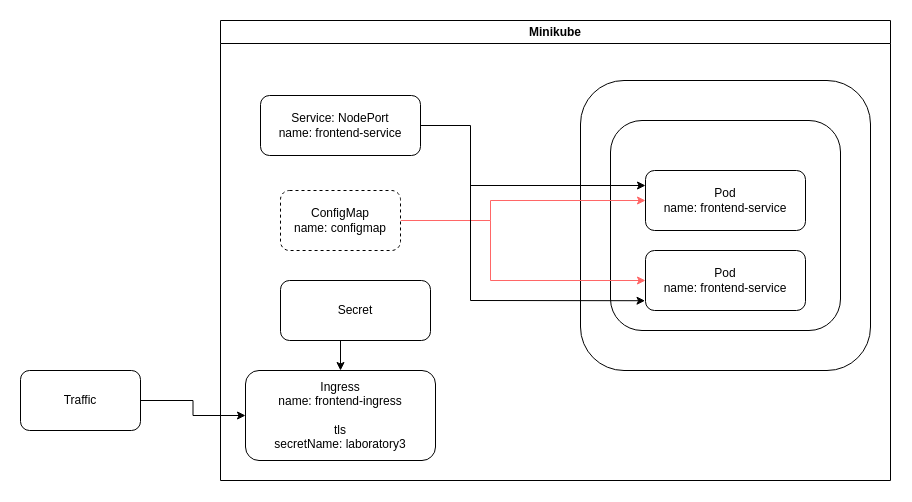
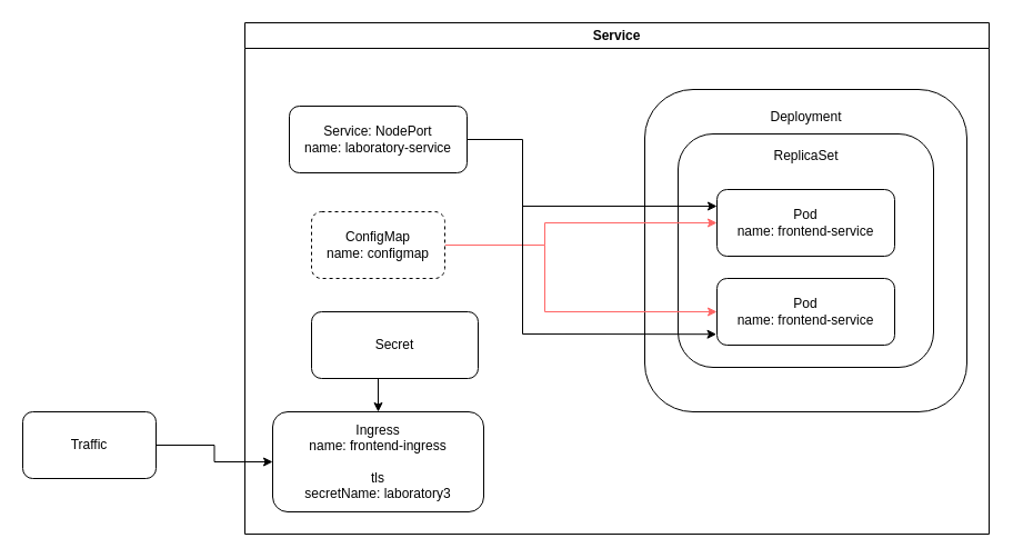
  <mxCell id="0" />
  <mxCell id="1" parent="0" />
  <mxCell id="2" value="" style="rounded=1;whiteSpace=wrap;html=1;" vertex="1" parent="1"><mxGeometry x="580" y="80" width="290" height="290" as="geometry" /></mxCell>
  <mxCell id="3" value="" style="rounded=1;whiteSpace=wrap;html=1;" vertex="1" parent="1"><mxGeometry x="610" y="120" width="230" height="210" as="geometry" /></mxCell>
  <mxCell id="4" value="Pod&lt;div&gt;name: frontend-service&lt;/div&gt;" style="rounded=1;whiteSpace=wrap;html=1;" vertex="1" parent="1"><mxGeometry x="645" y="170" width="160" height="60" as="geometry" /></mxCell>
  <mxCell id="5" value="Pod&lt;div&gt;name: frontend-service&lt;/div&gt;" style="rounded=1;whiteSpace=wrap;html=1;" vertex="1" parent="1"><mxGeometry x="645" y="250" width="160" height="60" as="geometry" /></mxCell>
+ <mxCell id="6" value="ReplicaSet" style="text;html=1;align=center;verticalAlign=middle;whiteSpace=wrap;rounded=0;" vertex="1" parent="1"><mxGeometry x="677.5" y="125" width="95" height="30" as="geometry" /></mxCell>
+ <mxCell id="7" value="Deployment" style="text;html=1;align=center;verticalAlign=middle;whiteSpace=wrap;rounded=0;" vertex="1" parent="1"><mxGeometry x="677.5" y="90" width="95" height="30" as="geometry" /></mxCell>
  <mxCell id="8" style="edgeStyle=orthogonalEdgeStyle;rounded=0;orthogonalLoop=1;jettySize=auto;html=1;exitX=1;exitY=0.5;exitDx=0;exitDy=0;entryX=0;entryY=0.25;entryDx=0;entryDy=0;" edge="1" parent="1" source="9" target="4"><mxGeometry relative="1" as="geometry"><Array as="points"><mxPoint x="470" y="125" /><mxPoint x="470" y="185" /></Array></mxGeometry></mxCell>
- <mxCell id="9" value="Service: NodePort&lt;div&gt;name: frontend-service&lt;/div&gt;" style="rounded=1;whiteSpace=wrap;html=1;" vertex="1" parent="1"><mxGeometry x="260" y="95" width="160" height="60" as="geometry" /></mxCell>
+ <mxCell id="9" value="Service: NodePort&lt;div&gt;name: laboratory-service&lt;/div&gt;" style="rounded=1;whiteSpace=wrap;html=1;" vertex="1" parent="1"><mxGeometry x="260" y="95" width="160" height="60" as="geometry" /></mxCell>
  <mxCell id="10" style="edgeStyle=orthogonalEdgeStyle;rounded=0;orthogonalLoop=1;jettySize=auto;html=1;exitX=1;exitY=0.5;exitDx=0;exitDy=0;entryX=0;entryY=0.5;entryDx=0;entryDy=0;strokeColor=#FF6666;" edge="1" parent="1" source="11" target="4"><mxGeometry relative="1" as="geometry"><Array as="points"><mxPoint x="490" y="220" /><mxPoint x="490" y="200" /></Array></mxGeometry></mxCell>
  <mxCell id="11" value="ConfigMap&lt;div&gt;name: configmap&lt;/div&gt;" style="rounded=1;whiteSpace=wrap;html=1;dashed=1;" vertex="1" parent="1"><mxGeometry x="280" y="190" width="120" height="60" as="geometry" /></mxCell>
  <mxCell id="12" style="edgeStyle=orthogonalEdgeStyle;rounded=0;orthogonalLoop=1;jettySize=auto;html=1;exitX=0.5;exitY=1;exitDx=0;exitDy=0;entryX=0.5;entryY=0;entryDx=0;entryDy=0;" edge="1" parent="1" source="13" target="14"><mxGeometry relative="1" as="geometry" /></mxCell>
  <mxCell id="13" value="Secret" style="rounded=1;whiteSpace=wrap;html=1;" vertex="1" parent="1"><mxGeometry x="280" y="280" width="150" height="60" as="geometry" /></mxCell>
  <mxCell id="14" value="Ingress&lt;div&gt;name: frontend-ingress&lt;/div&gt;&lt;div&gt;&lt;br&gt;&lt;/div&gt;&lt;div&gt;tls&lt;/div&gt;&lt;div&gt;secretName: laboratory3&lt;/div&gt;" style="rounded=1;whiteSpace=wrap;html=1;" vertex="1" parent="1"><mxGeometry x="245" y="370" width="190" height="90" as="geometry" /></mxCell>
  <mxCell id="15" style="edgeStyle=orthogonalEdgeStyle;rounded=0;orthogonalLoop=1;jettySize=auto;html=1;exitX=1;exitY=0.5;exitDx=0;exitDy=0;entryX=0;entryY=0.5;entryDx=0;entryDy=0;" edge="1" parent="1" source="16" target="14"><mxGeometry relative="1" as="geometry" /></mxCell>
  <mxCell id="16" value="Traffic" style="rounded=1;whiteSpace=wrap;html=1;" vertex="1" parent="1"><mxGeometry x="20" y="370" width="120" height="60" as="geometry" /></mxCell>
- <mxCell id="17" value="Minikube" style="swimlane;whiteSpace=wrap;html=1;" vertex="1" parent="1"><mxGeometry x="220" width="670" height="460" as="geometry" y="20" /></mxCell>
+ <mxCell id="17" value="Service" style="swimlane;whiteSpace=wrap;html=1;" vertex="1" parent="1"><mxGeometry x="220" width="670" height="460" as="geometry" y="20" /></mxCell>
  <mxCell id="18" value="" style="endArrow=none;html=1;rounded=0;strokeColor=#FF6666;" edge="1" parent="17"><mxGeometry width="50" height="50" relative="1" as="geometry"><mxPoint x="270" y="260" as="sourcePoint" /><mxPoint x="270" y="200" as="targetPoint" /></mxGeometry></mxCell>
  <mxCell id="19" value="" style="endArrow=classic;html=1;rounded=0;entryX=0;entryY=0.5;entryDx=0;entryDy=0;strokeColor=#FF6666;" edge="1" parent="1" target="5"><mxGeometry width="50" height="50" relative="1" as="geometry"><mxPoint x="490" y="280" as="sourcePoint" /><mxPoint x="460" y="260" as="targetPoint" /></mxGeometry></mxCell>
  <mxCell id="20" value="" style="endArrow=none;html=1;rounded=0;" edge="1" parent="1"><mxGeometry width="50" height="50" relative="1" as="geometry"><mxPoint x="470" y="300" as="sourcePoint" /><mxPoint x="470" y="180" as="targetPoint" /></mxGeometry></mxCell>
  <mxCell id="21" value="" style="endArrow=classic;html=1;rounded=0;entryX=-0.003;entryY=0.837;entryDx=0;entryDy=0;entryPerimeter=0;" edge="1" parent="1" target="5"><mxGeometry width="50" height="50" relative="1" as="geometry"><mxPoint x="470" y="300" as="sourcePoint" /><mxPoint x="460" y="260" as="targetPoint" /></mxGeometry></mxCell>
